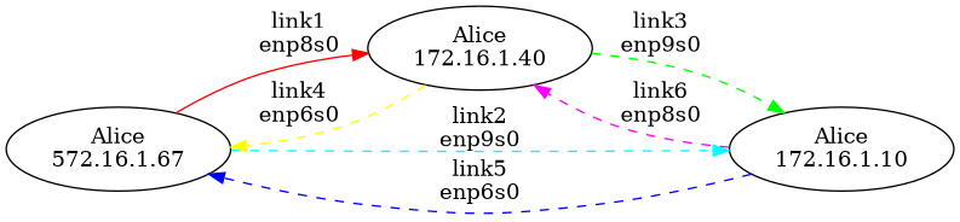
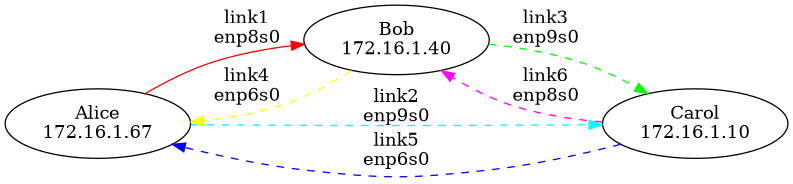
  digraph {
    rankdir=LR
    edge [headport=p1 tailport=p2 style=dashed]
-   n1 [label="Alice\n572.16.1.67"]
-   n2 [label="Alice\n172.16.1.40"]
-   n3 [label="Alice\n172.16.1.10"]
+   n1 [label="Alice\n172.16.1.67"]
+   n2 [label="Bob\n172.16.1.40"]
+   n3 [label="Carol\n172.16.1.10"]
    n1 -> n2 [color=red label="link1\nenp8s0" style=""]
    n1 -> n3 [color=cyan label="link2\nenp9s0" tailport=p3]
    n2 -> n1 [color=yellow headport=p2 label="link4\nenp6s0" tailport=p1]
    n2 -> n3 [color=green headport=p2 label="link3\nenp9s0" tailport=p3]
    n3 -> n1 [color=blue headport=p3 label="link5\nenp6s0" tailport=p1]
    n3 -> n2 [color=magenta headport=p3 label="link6\nenp8s0"]
  }
